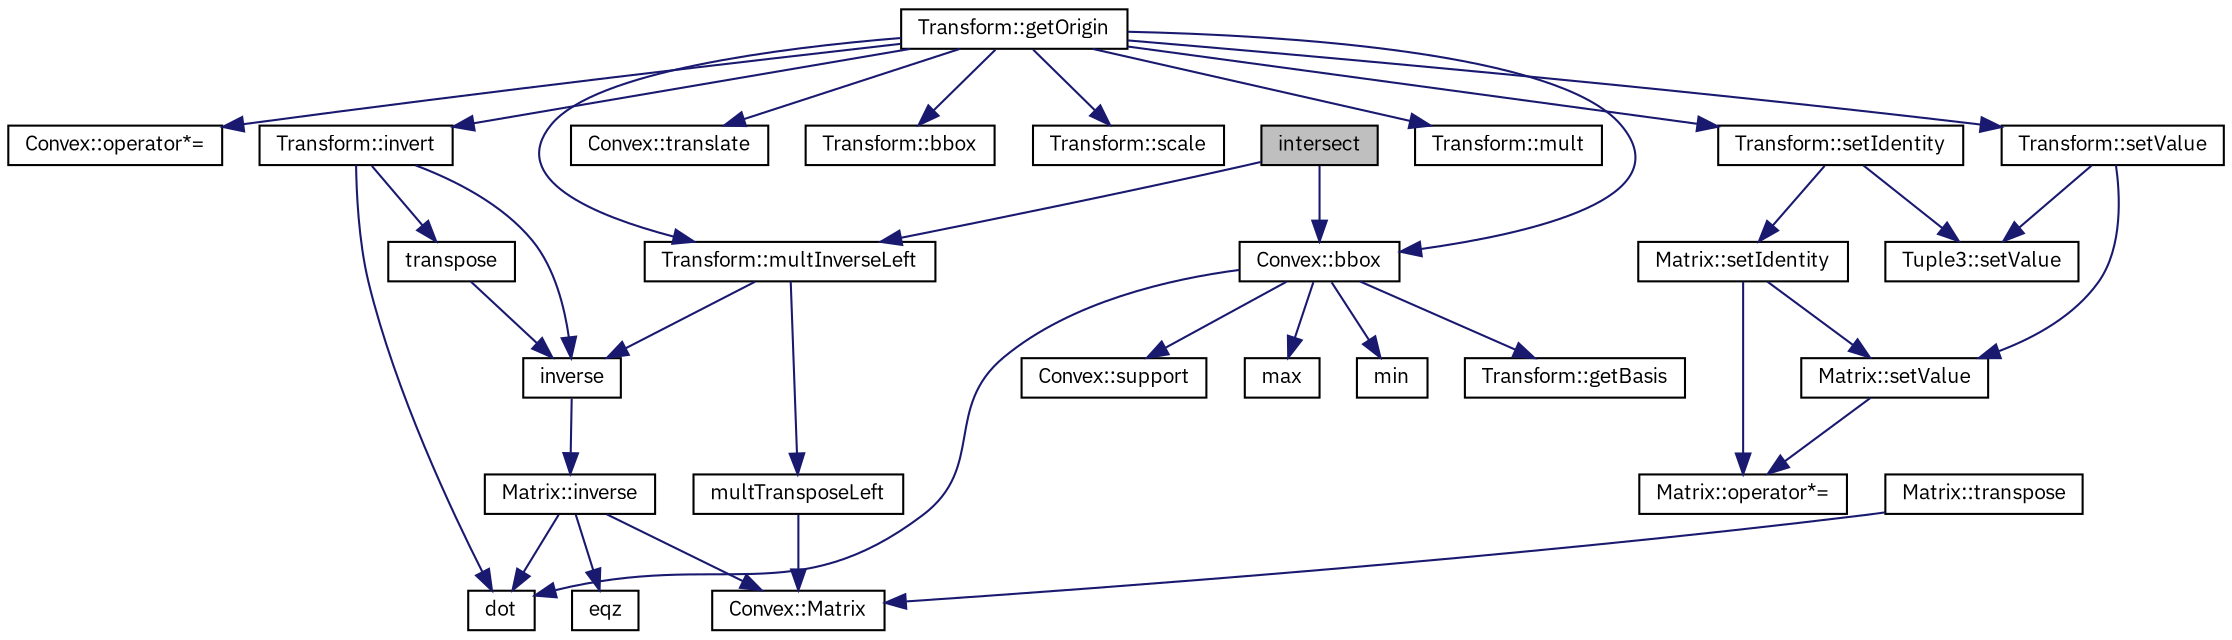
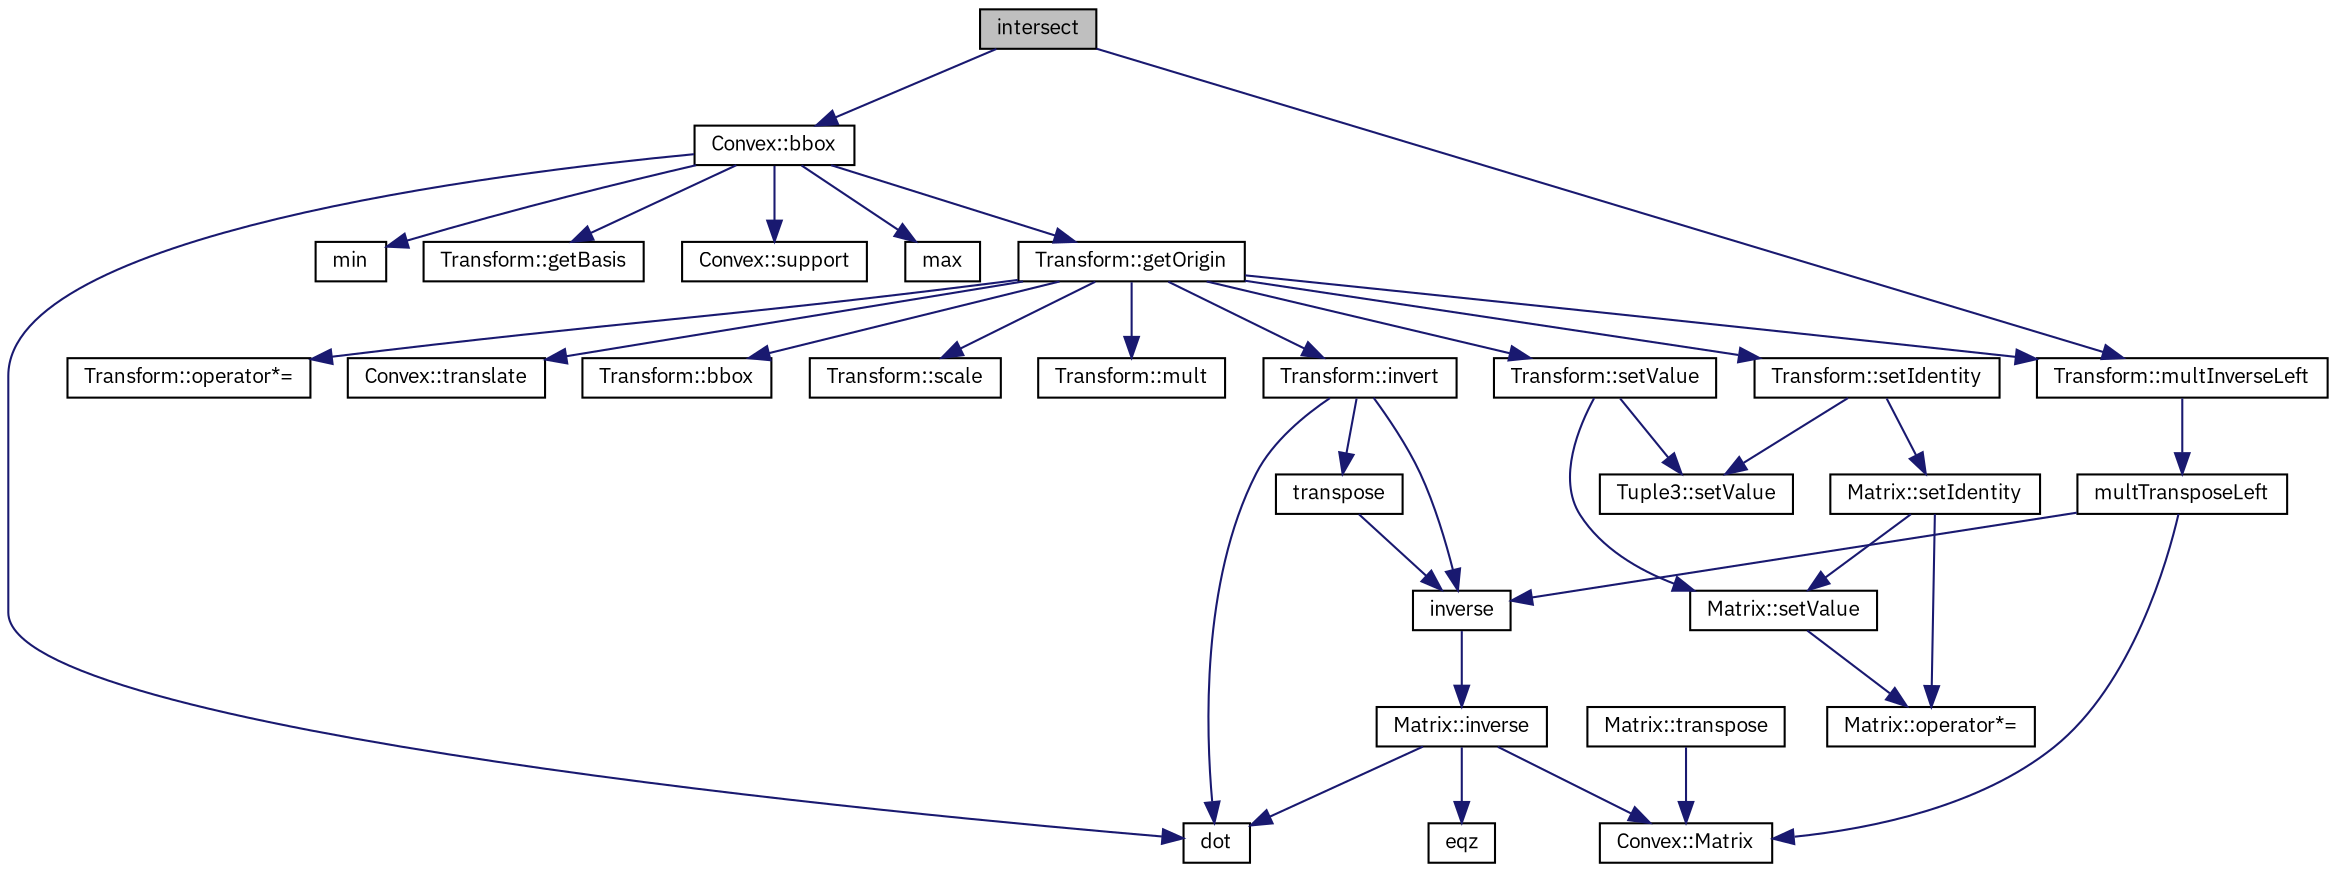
  digraph {
    fontname="IBM Plex Sans"
    rankdir=TB
    node [color=black fillcolor=white fontname="IBM Plex Sans" fontsize=10 shape=record style=filled]
    edge [color=midnightblue fontname="IBM Plex Sans" fontsize=10 labelfontname=Helvetica labelfontsize=10 style=solid]
    n1 [fillcolor=grey75 fontcolor=black height=0.2 label=intersect width=0.4]
    n2 [height=0.2 label="Transform::multInverseLeft" width=0.4]
    n3 [height=0.2 label="Convex::bbox" width=0.4]
    n4 [height=0.2 label=inverse width=0.4]
    n5 [height=0.2 label=multTransposeLeft width=0.4]
    n6 [height=0.2 label=dot width=0.4]
    n7 [height=0.2 label=min width=0.4]
    n8 [height=0.2 label="Transform::getOrigin" width=0.4]
    n9 [height=0.2 label="Transform::getBasis" width=0.4]
    n10 [height=0.2 label="Convex::support" width=0.4]
    n11 [height=0.2 label=max width=0.4]
    n12 [height=0.2 label="Matrix::inverse" width=0.4]
    n13 [height=0.2 label="Convex::Matrix" width=0.4]
    n14 [height=0.2 label=eqz width=0.4]
    n15 [height=0.2 label="Transform::setValue" width=0.4]
    n16 [height=0.2 label="Transform::setIdentity" width=0.4]
-   n17 [height=0.2 label="Convex::operator*=" width=0.4]
+   n17 [height=0.2 label="Transform::operator*=" width=0.4]
    n18 [height=0.2 label="Convex::translate" width=0.4]
    n19 [height=0.2 label="Transform::bbox" width=0.4]
    n20 [height=0.2 label="Transform::scale" width=0.4]
    n21 [height=0.2 label="Transform::invert" width=0.4]
    n22 [height=0.2 label="Transform::mult" width=0.4]
    n23 [height=0.2 label="Matrix::setValue" width=0.4]
    n24 [height=0.2 label="Tuple3::setValue" width=0.4]
    n25 [height=0.2 label="Matrix::setIdentity" width=0.4]
    n26 [height=0.2 label=transpose width=0.4]
    n27 [height=0.2 label="Matrix::operator*=" width=0.4]
    n28 [height=0.2 label="Matrix::transpose" width=0.4]
    n1 -> n2
    n1 -> n3
-   n2 -> n4
+   n5 -> n4
    n2 -> n5
    n3 -> n6
    n3 -> n7
-   n8 -> n3
+   n3 -> n8
    n3 -> n9
    n3 -> n10
    n3 -> n11
    n4 -> n12
    n5 -> n13
    n8 -> n2
    n8 -> n15
    n8 -> n16
    n8 -> n17
    n8 -> n18
    n8 -> n19
    n8 -> n20
    n8 -> n21
    n8 -> n22
    n12 -> n6
    n12 -> n13
    n12 -> n14
    n15 -> n23
    n15 -> n24
    n16 -> n24
    n16 -> n25
    n21 -> n4
    n21 -> n6
    n21 -> n26
    n23 -> n27
    n25 -> n23
    n25 -> n27
    n26 -> n4
    n28 -> n13
  }
